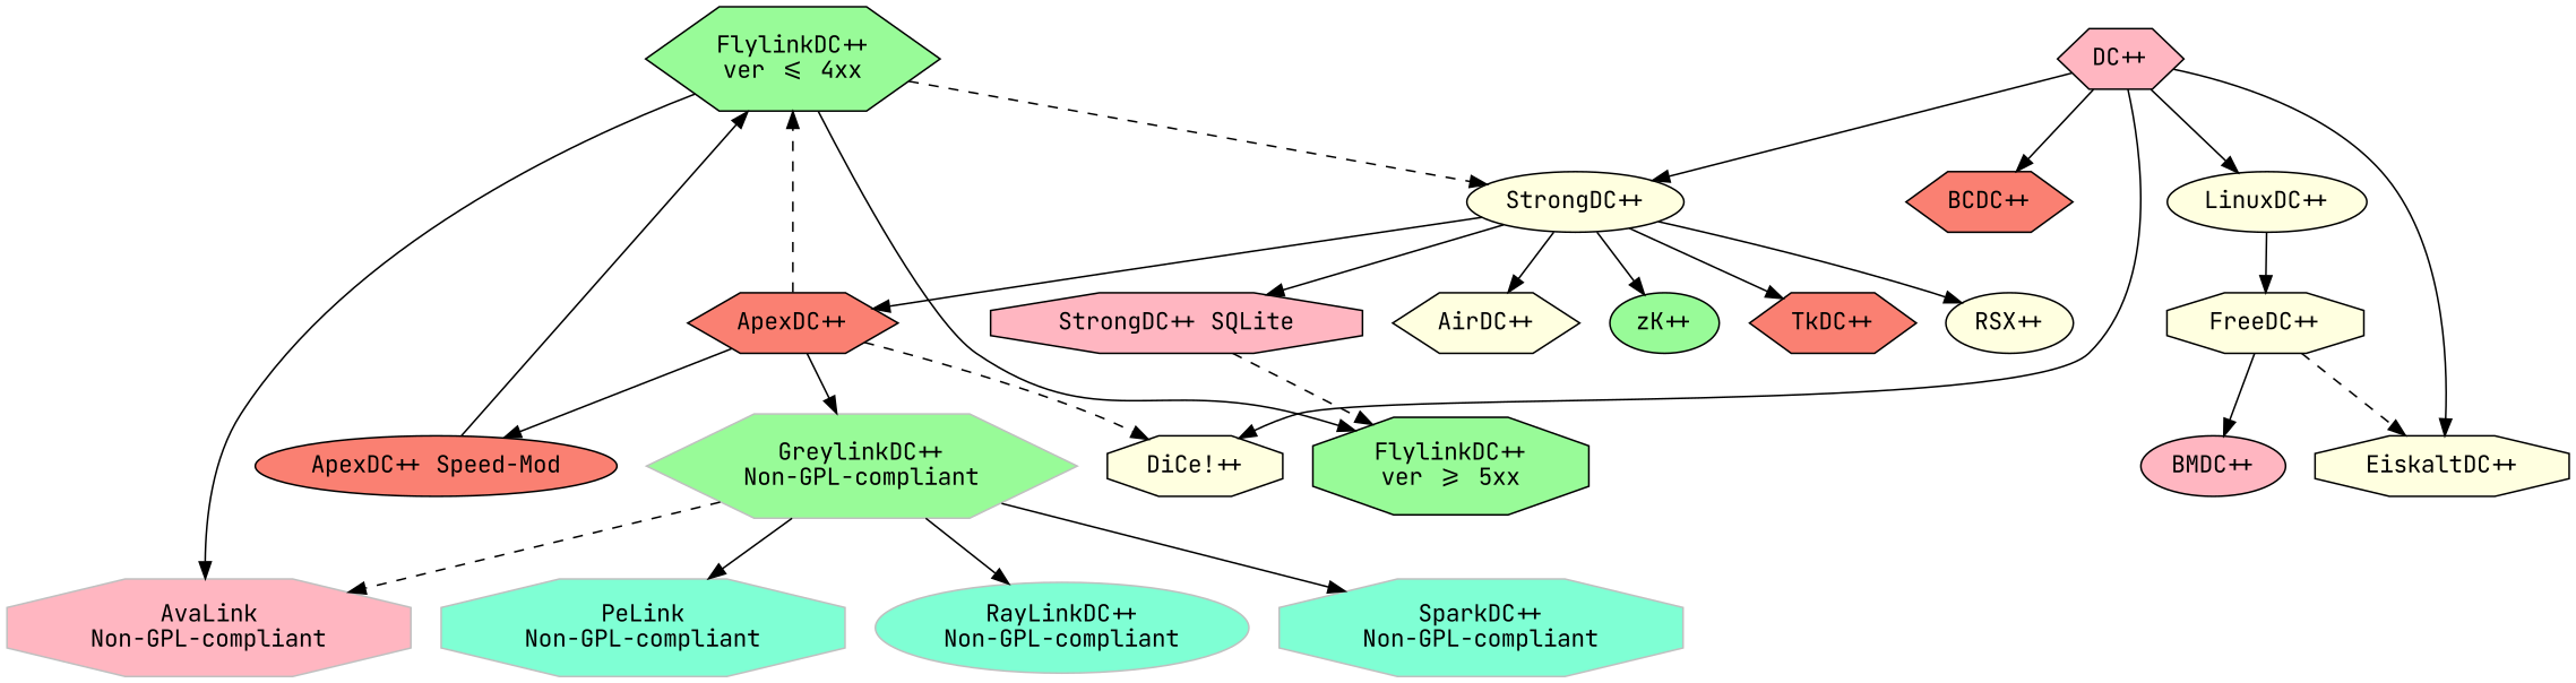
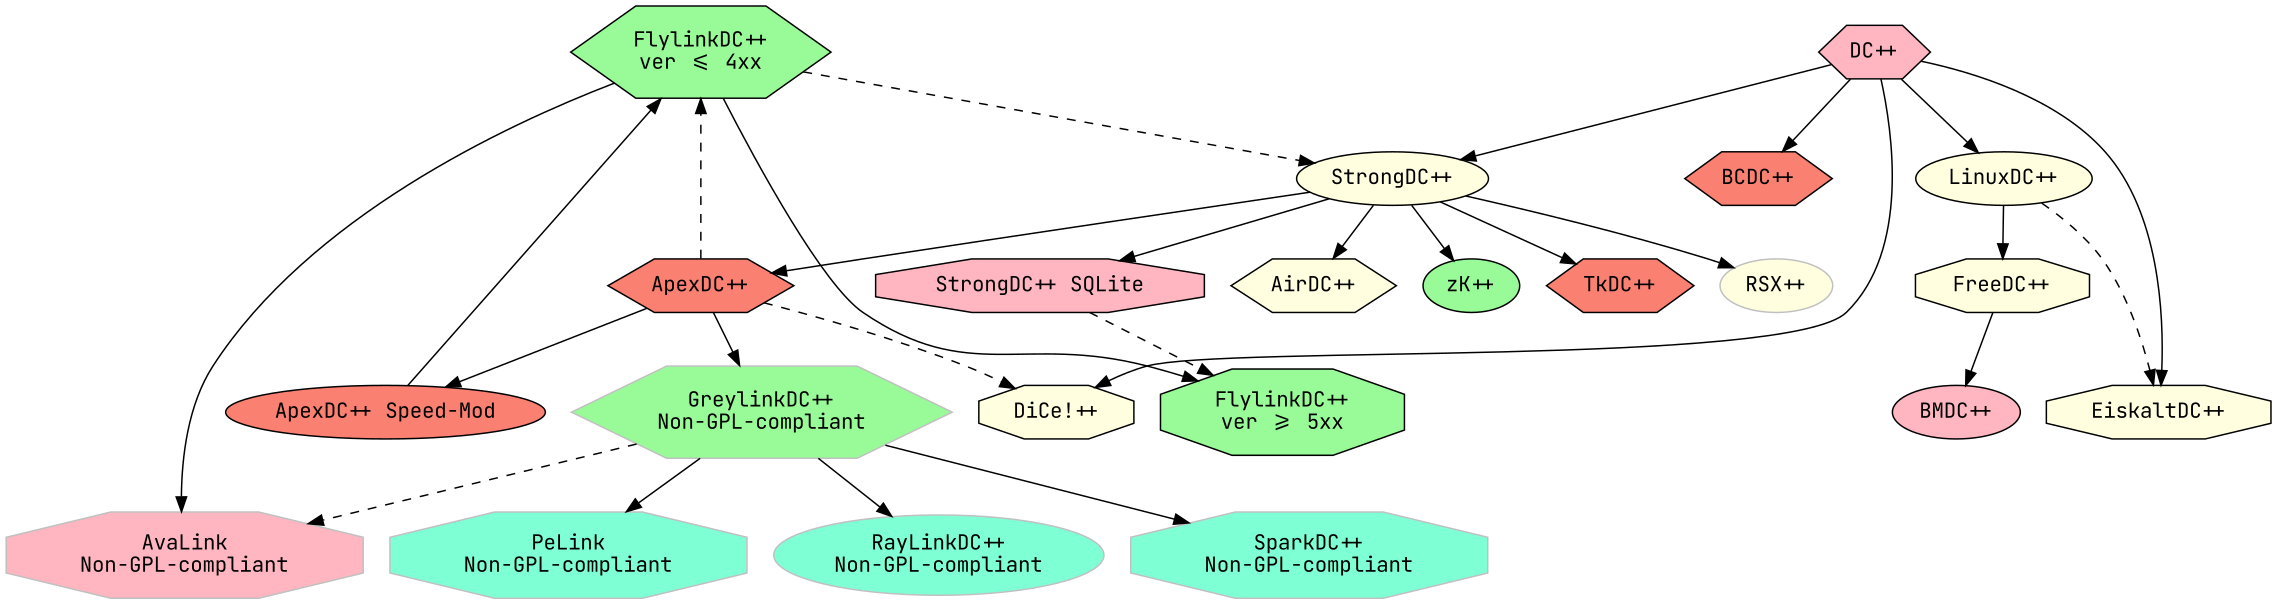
  digraph {
    fontname="JetBrains Mono"
    node [fillcolor=lightyellow fontname="JetBrains Mono" shape=octagon style=filled]
    edge [fontname="JetBrains Mono"]
    "SparkDC++\nNon-GPL-compliant" [color=grey fillcolor=aquamarine]
    "GreylinkDC++\nNon-GPL-compliant" [color=grey fillcolor=palegreen shape=hexagon]
    "PeLink\nNon-GPL-compliant" [color=grey fillcolor=aquamarine]
    "RayLinkDC++\nNon-GPL-compliant" [color=grey fillcolor=aquamarine shape=ellipse]
    "AvaLink\nNon-GPL-compliant" [color=grey fillcolor=lightpink]
    "DC++" [fillcolor=lightpink shape=hexagon]
    "LinuxDC++" [shape=ellipse]
    "EiskaltDC++"
    "StrongDC++" [shape=ellipse]
    "DiCe!++"
    "BCDC++" [fillcolor=salmon shape=hexagon]
    "FreeDC++"
    "zK++" [fillcolor=palegreen shape=ellipse]
    "TkDC++" [fillcolor=salmon shape=hexagon]
-   "RSX++" [shape=ellipse]
+   "RSX++" [shape=ellipse color=grey]
    "AirDC++" [shape=hexagon]
    "StrongDC++ SQLite" [fillcolor=lightpink]
    "ApexDC++" [fillcolor=salmon shape=hexagon]
    "BMDC++" [fillcolor=lightpink shape=ellipse]
    "FlylinkDC++\nver >= 5xx" [fillcolor=palegreen]
    "ApexDC++ Speed-Mod" [fillcolor=salmon shape=ellipse]
    "FlylinkDC++\nver <= 4xx" [fillcolor=palegreen shape=hexagon]
    "GreylinkDC++\nNon-GPL-compliant" -> "SparkDC++\nNon-GPL-compliant"
    "GreylinkDC++\nNon-GPL-compliant" -> "PeLink\nNon-GPL-compliant"
    "GreylinkDC++\nNon-GPL-compliant" -> "RayLinkDC++\nNon-GPL-compliant"
    "GreylinkDC++\nNon-GPL-compliant" -> "AvaLink\nNon-GPL-compliant" [style=dashed]
    "DC++" -> "LinuxDC++"
    "DC++" -> "EiskaltDC++"
    "DC++" -> "StrongDC++"
    "DC++" -> "DiCe!++"
    "DC++" -> "BCDC++"
    "LinuxDC++" -> "FreeDC++"
    "StrongDC++" -> "zK++"
    "StrongDC++" -> "TkDC++"
    "StrongDC++" -> "RSX++"
    "StrongDC++" -> "AirDC++"
    "StrongDC++" -> "StrongDC++ SQLite"
    "StrongDC++" -> "ApexDC++"
-   "FreeDC++" -> "EiskaltDC++" [style=dashed]
+   "LinuxDC++" -> "EiskaltDC++" [style=dashed]
    "FreeDC++" -> "BMDC++"
    "StrongDC++ SQLite" -> "FlylinkDC++\nver >= 5xx" [style=dashed]
    "ApexDC++" -> "GreylinkDC++\nNon-GPL-compliant"
    "ApexDC++" -> "DiCe!++" [style=dashed]
    "ApexDC++" -> "ApexDC++ Speed-Mod"
    "ApexDC++" -> "FlylinkDC++\nver <= 4xx" [style=dashed]
    "ApexDC++ Speed-Mod" -> "FlylinkDC++\nver <= 4xx"
    "FlylinkDC++\nver <= 4xx" -> "AvaLink\nNon-GPL-compliant"
    "FlylinkDC++\nver <= 4xx" -> "StrongDC++" [style=dashed]
    "FlylinkDC++\nver <= 4xx" -> "FlylinkDC++\nver >= 5xx"
  }
